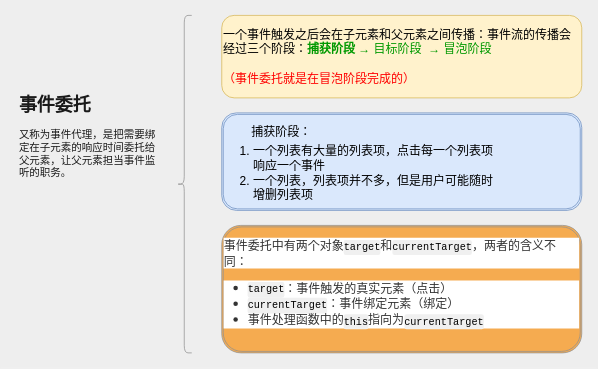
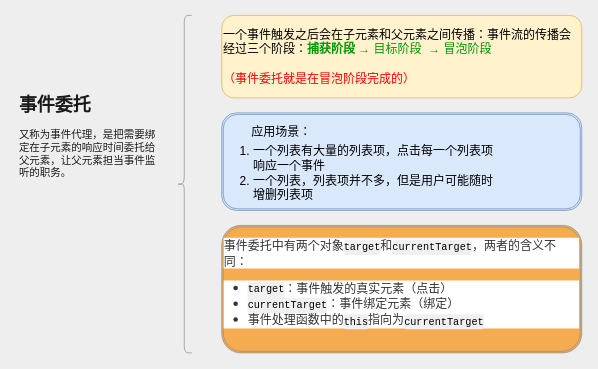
  <mxCell id="0" />
  <mxCell id="1" parent="0" />
  <mxCell id="2" value="&lt;h1&gt;事件委托&lt;/h1&gt;&lt;p&gt;&lt;font style=&quot;font-size: 14px;&quot;&gt;又称为事件代理，是把需要绑定在子元素的响应时间委托给父元素，让父元素担当事件监听的职务。&lt;/font&gt;&lt;/p&gt;" style="text;html=1;strokeColor=none;fillColor=none;spacing=5;spacingTop=-20;whiteSpace=wrap;overflow=hidden;rounded=0;fontColor=#1A1A1A;" vertex="1" parent="1"><mxGeometry x="20" y="120" width="200" height="120" as="geometry" /></mxCell>
  <mxCell id="3" value="" style="shape=curlyBracket;whiteSpace=wrap;html=1;rounded=1;fontSize=14;fontColor=#1A1A1A;strokeColor=#909090;fillColor=#F5AB50;" vertex="1" parent="1"><mxGeometry x="235" y="20" width="20" height="450" as="geometry" /></mxCell>
  <mxCell id="4" value="&lt;font style=&quot;font-size: 16px;&quot;&gt;一个事件触发之后会在子元素和父元素之间传播：事件流的传播会经过三个阶段：&lt;b style=&quot;color: rgb(0, 153, 0);&quot;&gt;捕获阶段&lt;/b&gt;&lt;font color=&quot;#009900&quot;&gt;&amp;nbsp;&lt;/font&gt;&lt;span style=&quot;color: rgb(0, 153, 0); font-family: Arial, sans-serif;&quot;&gt;→ 目标阶段&amp;nbsp;&amp;nbsp;&lt;/span&gt;&lt;/font&gt;&lt;span style=&quot;font-family: Arial, sans-serif;&quot;&gt;&lt;font size=&quot;3&quot;&gt;&lt;font style=&quot;&quot; color=&quot;#009900&quot;&gt;→ 冒泡阶段&lt;/font&gt;&lt;br&gt;&lt;br&gt;&lt;font style=&quot;&quot; color=&quot;#ff0000&quot;&gt;（事件委托就是在冒泡阶段完成的）&lt;/font&gt;&lt;/font&gt;&lt;br&gt;&lt;/span&gt;" style="rounded=1;whiteSpace=wrap;html=1;fontSize=14;strokeColor=#d6b656;fillColor=#fff2cc;align=left;" vertex="1" parent="1"><mxGeometry x="295" y="20" width="480" height="110" as="geometry" /></mxCell>
  <mxCell id="5" value="" style="shape=ext;double=1;rounded=1;whiteSpace=wrap;html=1;labelBackgroundColor=none;fontSize=16;strokeColor=#6c8ebf;fillColor=#dae8fc;" vertex="1" parent="1"><mxGeometry x="295" y="150" width="480" height="130" as="geometry" /></mxCell>
  <mxCell id="6" value="&lt;ol&gt;&lt;li&gt;一个列表有大量的列表项，点击每一个列表项响应一个事件&lt;/li&gt;&lt;li&gt;一个列表，列表项并不多，但是用户可能随时增删列表项&lt;/li&gt;&lt;/ol&gt;" style="text;strokeColor=none;fillColor=none;html=1;whiteSpace=wrap;verticalAlign=middle;overflow=hidden;labelBackgroundColor=none;fontSize=16;fontColor=#000000;" vertex="1" parent="1"><mxGeometry x="295" y="150" width="370" height="160" as="geometry" /></mxCell>
- <mxCell id="7" value="捕获阶段：" style="text;html=1;strokeColor=none;fillColor=none;align=center;verticalAlign=middle;whiteSpace=wrap;rounded=0;labelBackgroundColor=none;fontSize=16;fontColor=#000000;" vertex="1" parent="1"><mxGeometry x="285" y="160" width="180" height="30" as="geometry" /></mxCell>
+ <mxCell id="7" value="应用场景：" style="text;html=1;strokeColor=none;fillColor=none;align=center;verticalAlign=middle;whiteSpace=wrap;rounded=0;labelBackgroundColor=none;fontSize=16;fontColor=#000000;" vertex="1" parent="1"><mxGeometry x="285" y="160" width="180" height="30" as="geometry" /></mxCell>
  <mxCell id="8" value="&lt;p style=&quot;margin-top: 0px; margin-bottom: 16px; color: rgb(51, 51, 51); font-family: &amp;quot;Helvetica Neue&amp;quot;, Helvetica, &amp;quot;Segoe UI&amp;quot;, Arial, freesans, sans-serif; text-align: start; background-color: rgb(255, 255, 255);&quot;&gt;事件委托中有两个对象&lt;code style=&quot;color: rgb(0, 0, 0); font-family: Menlo, Monaco, Consolas, &amp;quot;Courier New&amp;quot;, monospace; background-color: rgb(240, 240, 240); border-radius: 3px; padding: 0.2em 0px; font-size: 0.85em !important;&quot;&gt;target&lt;/code&gt;和&lt;code style=&quot;color: rgb(0, 0, 0); font-family: Menlo, Monaco, Consolas, &amp;quot;Courier New&amp;quot;, monospace; background-color: rgb(240, 240, 240); border-radius: 3px; padding: 0.2em 0px; font-size: 0.85em !important;&quot;&gt;currentTarget&lt;/code&gt;，两者的含义不同：&lt;/p&gt;&lt;ul style=&quot;padding-left: 2em; margin-top: 0px; margin-bottom: 16px; color: rgb(51, 51, 51); font-family: &amp;quot;Helvetica Neue&amp;quot;, Helvetica, &amp;quot;Segoe UI&amp;quot;, Arial, freesans, sans-serif; text-align: start; background-color: rgb(255, 255, 255);&quot;&gt;&lt;li style=&quot;margin-bottom: 0px;&quot;&gt;&lt;code style=&quot;color: rgb(0, 0, 0); font-family: Menlo, Monaco, Consolas, &amp;quot;Courier New&amp;quot;, monospace; background-color: rgb(240, 240, 240); border-radius: 3px; padding: 0.2em 0px; font-size: 0.85em !important;&quot;&gt;target&lt;/code&gt;：事件触发的真实元素（点击）&lt;/li&gt;&lt;li style=&quot;margin-bottom: 0px;&quot;&gt;&lt;code style=&quot;color: rgb(0, 0, 0); font-family: Menlo, Monaco, Consolas, &amp;quot;Courier New&amp;quot;, monospace; background-color: rgb(240, 240, 240); border-radius: 3px; padding: 0.2em 0px; font-size: 0.85em !important;&quot;&gt;currentTarget&lt;/code&gt;：事件绑定元素（绑定）&lt;/li&gt;&lt;li style=&quot;margin-bottom: 0px;&quot;&gt;事件处理函数中的&lt;code style=&quot;color: rgb(0, 0, 0); font-family: Menlo, Monaco, Consolas, &amp;quot;Courier New&amp;quot;, monospace; background-color: rgb(240, 240, 240); border-radius: 3px; padding: 0.2em 0px; font-size: 0.85em !important;&quot;&gt;this&lt;/code&gt;指向为&lt;code style=&quot;color: rgb(0, 0, 0); font-family: Menlo, Monaco, Consolas, &amp;quot;Courier New&amp;quot;, monospace; background-color: rgb(240, 240, 240); border-radius: 3px; padding: 0.2em 0px; font-size: 0.85em !important;&quot;&gt;currentTarget&lt;/code&gt;&lt;/li&gt;&lt;/ul&gt;" style="shape=ext;double=1;rounded=1;whiteSpace=wrap;html=1;labelBackgroundColor=none;fontSize=16;fontColor=#000000;strokeColor=#909090;fillColor=#F5AB50;" vertex="1" parent="1"><mxGeometry x="295" y="300" width="480" height="170" as="geometry" /></mxCell>
